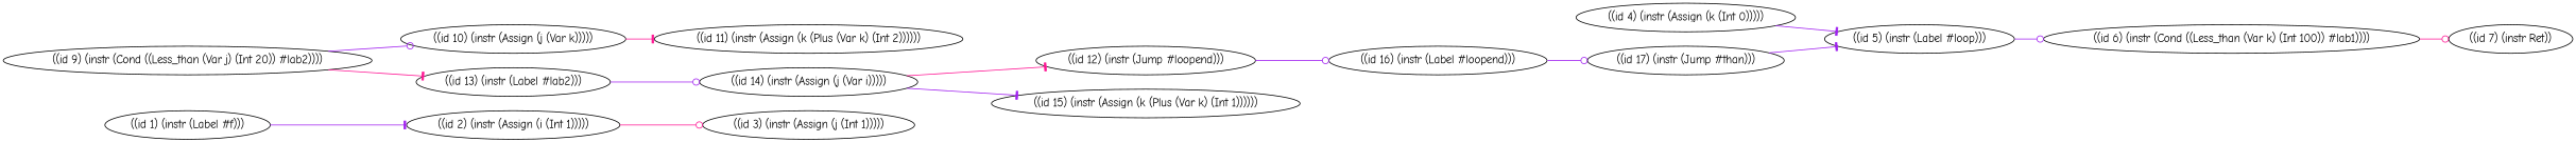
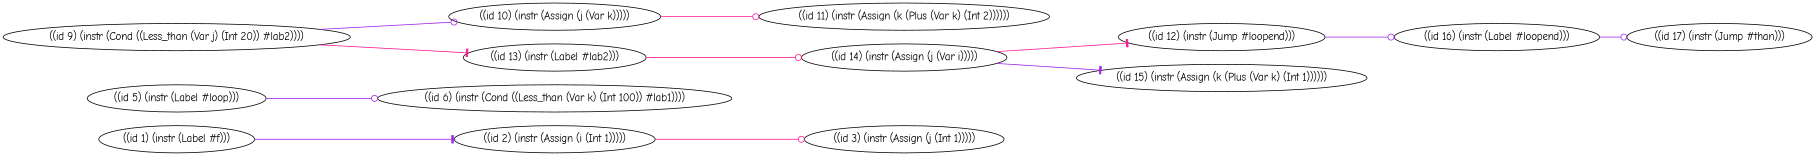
  digraph {
    fontname="Comic Neue"
    rankdir=LR
    node [fontname="Comic Neue"]
    edge [arrowhead=tee color=purple fontname="Comic Neue"]
    n1 [label="((id 1) (instr (Label #f)))"]
    n2 [label="((id 2) (instr (Assign (i (Int 1)))))"]
    n3 [label="((id 3) (instr (Assign (j (Int 1)))))"]
-   n4 [label="((id 4) (instr (Assign (k (Int 0)))))"]
    n5 [label="((id 5) (instr (Label #loop)))"]
    n6 [label="((id 6) (instr (Cond ((Less_than (Var k) (Int 100)) #lab1))))"]
-   n7 [label="((id 7) (instr Ret))"]
    n8 [label="((id 9) (instr (Cond ((Less_than (Var j) (Int 20)) #lab2))))"]
    n9 [label="((id 10) (instr (Assign (j (Var k)))))"]
    n10 [label="((id 13) (instr (Label #lab2)))"]
    n11 [label="((id 11) (instr (Assign (k (Plus (Var k) (Int 2))))))"]
    n12 [label="((id 14) (instr (Assign (j (Var i)))))"]
    n13 [label="((id 12) (instr (Jump #loopend)))"]
    n14 [label="((id 16) (instr (Label #loopend)))"]
    n15 [label="((id 17) (instr (Jump #than)))"]
    n16 [label="((id 15) (instr (Assign (k (Plus (Var k) (Int 1))))))"]
    n1 -> n2
    n2 -> n3 [arrowhead=odot color=deeppink]
-   n4 -> n5
    n5 -> n6 [arrowhead=odot]
-   n6 -> n7 [arrowhead=odot color=deeppink]
    n8 -> n9 [arrowhead=odot]
    n8 -> n10 [color=deeppink]
-   n9 -> n11 [color=deeppink]
-   n10 -> n12 [arrowhead=odot]
+   n9 -> n11 [arrowhead=odot color=deeppink]
+   n10 -> n12 [arrowhead=odot color=deeppink]
    n12 -> n13 [color=deeppink]
    n12 -> n16
    n13 -> n14 [arrowhead=odot]
    n14 -> n15 [arrowhead=odot]
-   n15 -> n5
  }
